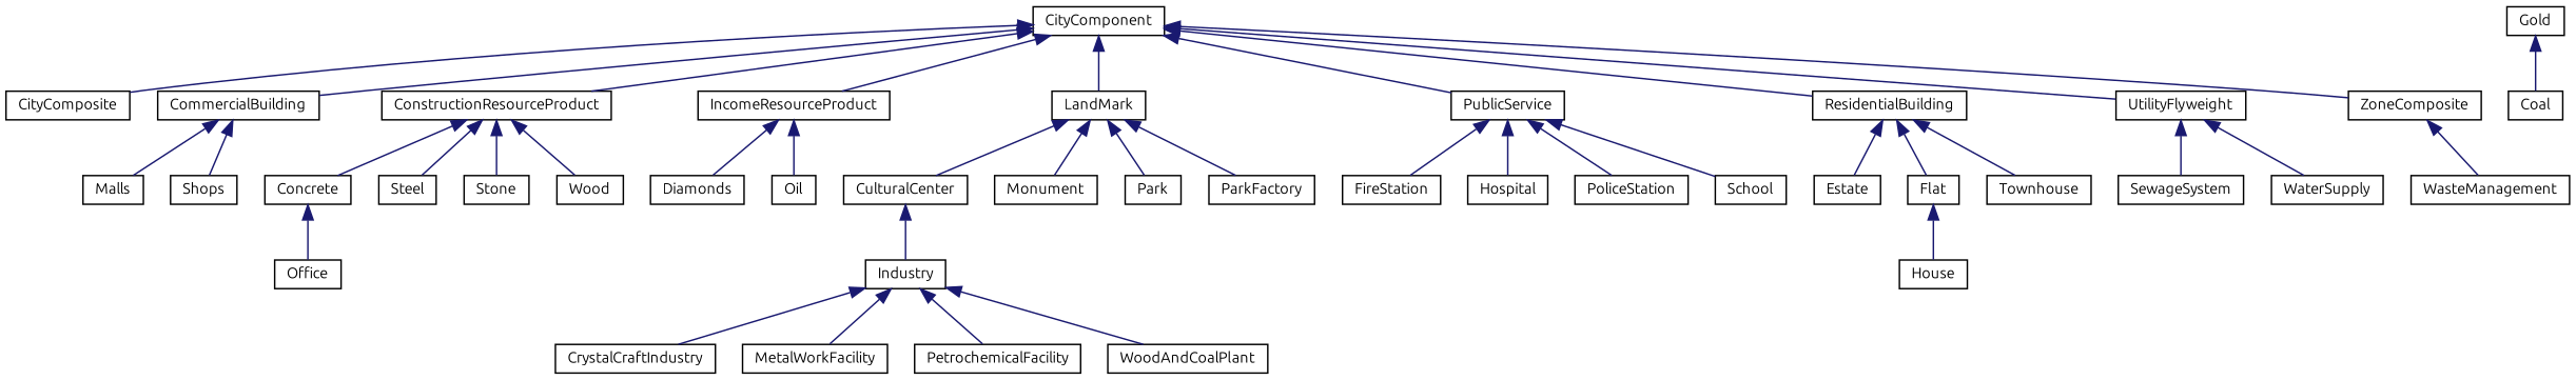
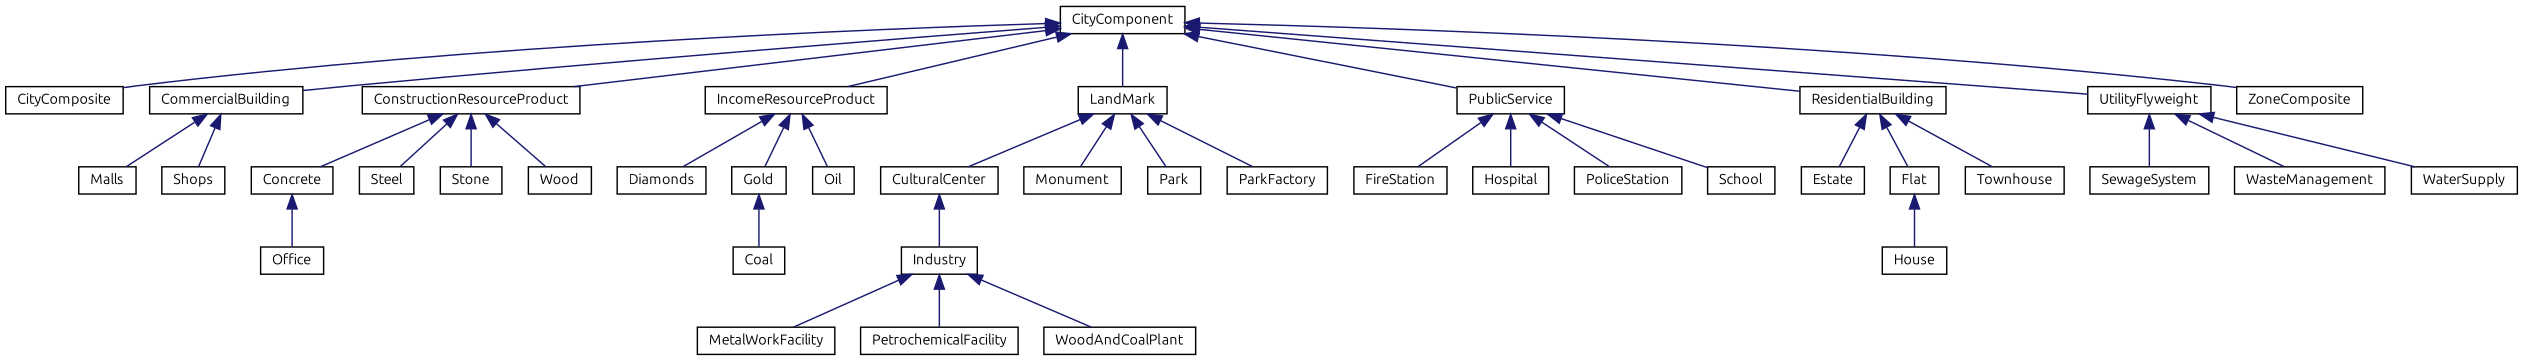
  digraph {
    fontname=Ubuntu
    rankdir=TB
    node [color=black fillcolor=white fontname=Ubuntu fontsize=10 shape=record style=filled]
    edge [color=midnightblue dir=back fontname=Ubuntu fontsize=10 labelfontname=Helvetica labelfontsize=10 style=solid]
    n1 [height=0.2 label=CityComponent width=0.4]
    n2 [height=0.2 label=CityComposite width=0.4]
    n3 [height=0.2 label=CommercialBuilding width=0.4]
    n4 [height=0.2 label=ConstructionResourceProduct width=0.4]
    n5 [height=0.2 label=IncomeResourceProduct width=0.4]
    n6 [height=0.2 label=LandMark width=0.4]
    n7 [height=0.2 label=PublicService width=0.4]
    n8 [height=0.2 label=ResidentialBuilding width=0.4]
    n9 [height=0.2 label=UtilityFlyweight width=0.4]
    n10 [height=0.2 label=ZoneComposite width=0.4]
    n11 [height=0.2 label=Malls width=0.4]
    n12 [height=0.2 label=Shops width=0.4]
    n13 [height=0.2 label=Concrete width=0.4]
    n14 [height=0.2 label=Steel width=0.4]
    n15 [height=0.2 label=Stone width=0.4]
    n16 [height=0.2 label=Wood width=0.4]
    n17 [height=0.2 label=Diamonds width=0.4]
    n18 [height=0.2 label=Gold width=0.4]
    n19 [height=0.2 label=Oil width=0.4]
    n20 [height=0.2 label=Industry width=0.4]
-   n21 [height=0.2 label=CrystalCraftIndustry width=0.4]
    n22 [height=0.2 label=MetalWorkFacility width=0.4]
    n23 [height=0.2 label=PetrochemicalFacility width=0.4]
    n24 [height=0.2 label=WoodAndCoalPlant width=0.4]
    n25 [height=0.2 label=CulturalCenter width=0.4]
    n26 [height=0.2 label=Monument width=0.4]
    n27 [height=0.2 label=Park width=0.4]
    n28 [height=0.2 label=ParkFactory width=0.4]
    n29 [height=0.2 label=FireStation width=0.4]
    n30 [height=0.2 label=Hospital width=0.4]
    n31 [height=0.2 label=PoliceStation width=0.4]
    n32 [height=0.2 label=School width=0.4]
    n33 [height=0.2 label=Estate width=0.4]
    n34 [height=0.2 label=Flat width=0.4]
    n35 [height=0.2 label=Townhouse width=0.4]
    n36 [height=0.2 label=SewageSystem width=0.4]
    n37 [height=0.2 label=WasteManagement width=0.4]
    n38 [height=0.2 label=WaterSupply width=0.4]
    n39 [height=0.2 label=Office width=0.4]
    n40 [height=0.2 label=Coal width=0.4]
    n41 [height=0.2 label=House width=0.4]
    n1 -> n2
    n1 -> n3
    n1 -> n4
    n1 -> n5
    n1 -> n6
    n1 -> n7
    n1 -> n8
    n1 -> n9
    n1 -> n10
    n3 -> n11
    n3 -> n12
    n4 -> n13
    n4 -> n14
    n4 -> n15
    n4 -> n16
    n5 -> n17
+   n5 -> n18
    n5 -> n19
    n6 -> n25
    n6 -> n26
    n6 -> n27
    n6 -> n28
    n7 -> n29
    n7 -> n30
    n7 -> n31
    n7 -> n32
    n8 -> n33
    n8 -> n34
    n8 -> n35
    n9 -> n36
-   n10 -> n37
+   n9 -> n37
    n9 -> n38
    n13 -> n39
    n18 -> n40
-   n20 -> n21
    n20 -> n22
    n20 -> n23
    n20 -> n24
    n25 -> n20
    n34 -> n41
  }
